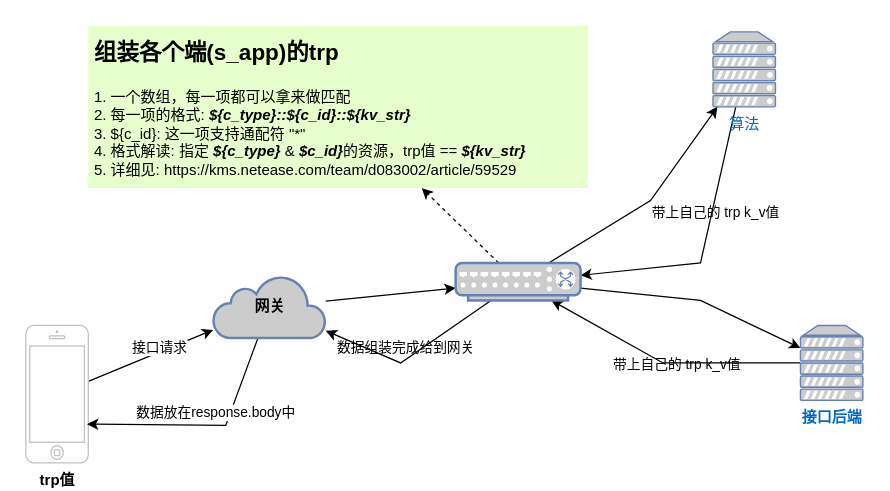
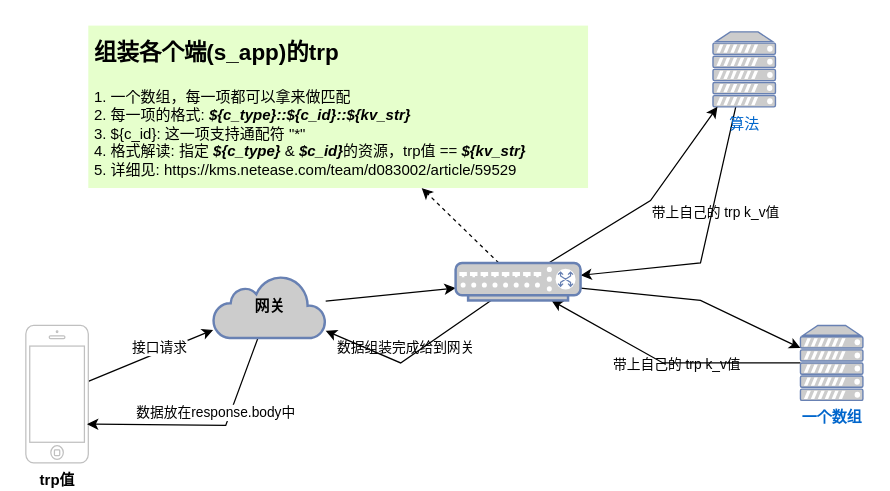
  <mxCell id="0" />
  <mxCell id="1" parent="0" />
  <mxCell id="2" style="rounded=0;orthogonalLoop=1;jettySize=auto;html=1;fontColor=#000000;" edge="1" parent="1" source="4" target="8"><mxGeometry relative="1" as="geometry" /></mxCell>
  <mxCell id="3" value="接口请求" style="edgeLabel;html=1;align=center;verticalAlign=middle;resizable=0;points=[];fontColor=#000000;" vertex="1" connectable="0" parent="2"><mxGeometry x="0.166" y="5" relative="1" as="geometry"><mxPoint y="1" as="offset" /></mxGeometry></mxCell>
  <mxCell id="4" value="&lt;b&gt;trp值&lt;/b&gt;" style="html=1;verticalLabelPosition=bottom;labelBackgroundColor=#ffffff;verticalAlign=top;shadow=0;dashed=0;strokeWidth=1;shape=mxgraph.ios7.misc.iphone;strokeColor=#c0c0c0;" vertex="1" parent="1"><mxGeometry x="20" y="260" width="50" height="110" as="geometry" /></mxCell>
  <mxCell id="5" value="" style="edgeStyle=none;rounded=0;orthogonalLoop=1;jettySize=auto;html=1;fontColor=#000000;" edge="1" parent="1" source="8" target="20"><mxGeometry relative="1" as="geometry" /></mxCell>
  <mxCell id="6" style="edgeStyle=none;rounded=0;orthogonalLoop=1;jettySize=auto;html=1;fontSize=11;fontColor=#000000;entryX=0.98;entryY=0.718;entryDx=0;entryDy=0;entryPerimeter=0;" edge="1" parent="1" source="8" target="4"><mxGeometry relative="1" as="geometry"><mxPoint x="120" y="340" as="targetPoint" /><Array as="points"><mxPoint x="180" y="340" /></Array></mxGeometry></mxCell>
  <mxCell id="7" value="数据放在response.body中" style="edgeLabel;html=1;align=center;verticalAlign=middle;resizable=0;points=[];fontSize=11;fontColor=#000000;" vertex="1" connectable="0" parent="6"><mxGeometry x="0.171" relative="1" as="geometry"><mxPoint x="26" y="-10" as="offset" /></mxGeometry></mxCell>
  <mxCell id="8" value="&lt;font color=&quot;#000000&quot;&gt;&lt;b&gt;网关&lt;/b&gt;&lt;/font&gt;" style="html=1;outlineConnect=0;fillColor=#CCCCCC;strokeColor=#6881B3;gradientColor=none;gradientDirection=north;strokeWidth=2;shape=mxgraph.networks.cloud;fontColor=#ffffff;" vertex="1" parent="1"><mxGeometry x="170" y="220" width="90" height="50" as="geometry" /></mxCell>
  <mxCell id="9" style="edgeStyle=none;rounded=0;orthogonalLoop=1;jettySize=auto;html=1;fontColor=#000000;" edge="1" parent="1" source="11" target="20"><mxGeometry relative="1" as="geometry"><Array as="points"><mxPoint x="560" y="210" /></Array></mxGeometry></mxCell>
  <mxCell id="10" value="带上自己的 trp k_v值" style="edgeLabel;html=1;align=center;verticalAlign=middle;resizable=0;points=[];fontColor=#000000;labelBackgroundColor=none;" vertex="1" connectable="0" parent="9"><mxGeometry x="-0.238" y="1" relative="1" as="geometry"><mxPoint x="1" as="offset" /></mxGeometry></mxCell>
  <mxCell id="11" value="算法" style="fontColor=#0066CC;verticalAlign=top;verticalLabelPosition=bottom;labelPosition=center;align=center;html=1;outlineConnect=0;fillColor=#CCCCCC;strokeColor=#6881B3;gradientColor=none;gradientDirection=north;strokeWidth=2;shape=mxgraph.networks.server;" vertex="1" parent="1"><mxGeometry x="570" y="25" width="50" height="60" as="geometry" /></mxCell>
  <mxCell id="12" style="edgeStyle=none;rounded=0;orthogonalLoop=1;jettySize=auto;html=1;fontColor=#000000;" edge="1" parent="1" source="14" target="20"><mxGeometry relative="1" as="geometry"><mxPoint x="540" y="260" as="targetPoint" /><Array as="points"><mxPoint x="530" y="290" /></Array></mxGeometry></mxCell>
  <mxCell id="13" value="带上自己的 trp k_v值" style="edgeLabel;html=1;align=center;verticalAlign=middle;resizable=0;points=[];fontColor=#000000;labelBackgroundColor=none;" vertex="1" connectable="0" parent="12"><mxGeometry x="-0.118" relative="1" as="geometry"><mxPoint x="-6" as="offset" /></mxGeometry></mxCell>
- <mxCell id="14" value="接口后端" style="fontColor=#0066CC;verticalAlign=top;verticalLabelPosition=bottom;labelPosition=center;align=center;html=1;outlineConnect=0;fillColor=#CCCCCC;strokeColor=#6881B3;gradientColor=none;gradientDirection=north;strokeWidth=2;shape=mxgraph.networks.server;fontStyle=1" vertex="1" parent="1"><mxGeometry x="640" y="260" width="50" height="60" as="geometry" /></mxCell>
+ <mxCell id="14" value="一个数组" style="fontColor=#0066CC;verticalAlign=top;verticalLabelPosition=bottom;labelPosition=center;align=center;html=1;outlineConnect=0;fillColor=#CCCCCC;strokeColor=#6881B3;gradientColor=none;gradientDirection=north;strokeWidth=2;shape=mxgraph.networks.server;fontStyle=1" vertex="1" parent="1"><mxGeometry x="640" y="260" width="50" height="60" as="geometry" /></mxCell>
  <mxCell id="15" style="edgeStyle=none;rounded=0;orthogonalLoop=1;jettySize=auto;html=1;fontColor=#000000;" edge="1" parent="1" source="20" target="11"><mxGeometry relative="1" as="geometry"><Array as="points"><mxPoint x="520" y="160" /></Array></mxGeometry></mxCell>
  <mxCell id="16" style="edgeStyle=none;rounded=0;orthogonalLoop=1;jettySize=auto;html=1;fontColor=#000000;" edge="1" parent="1" source="20" target="14"><mxGeometry relative="1" as="geometry"><Array as="points"><mxPoint x="560" y="240" /></Array></mxGeometry></mxCell>
  <mxCell id="17" style="edgeStyle=none;rounded=0;orthogonalLoop=1;jettySize=auto;html=1;fontColor=#000000;dashed=1;" edge="1" parent="1" source="20" target="21"><mxGeometry relative="1" as="geometry" /></mxCell>
  <mxCell id="18" style="edgeStyle=none;rounded=0;orthogonalLoop=1;jettySize=auto;html=1;fontSize=18;fontColor=#000000;" edge="1" parent="1" source="20" target="8"><mxGeometry relative="1" as="geometry"><mxPoint x="330" y="290" as="targetPoint" /><Array as="points"><mxPoint x="320" y="290" /></Array></mxGeometry></mxCell>
  <mxCell id="19" value="&lt;font style=&quot;font-size: 11px&quot;&gt;数据组装完成给到网关&lt;/font&gt;" style="edgeLabel;html=1;align=center;verticalAlign=middle;resizable=0;points=[];fontSize=18;fontColor=#000000;labelBackgroundColor=none;" vertex="1" connectable="0" parent="18"><mxGeometry x="-0.181" relative="1" as="geometry"><mxPoint x="-17" as="offset" /></mxGeometry></mxCell>
  <mxCell id="20" value="" style="fontColor=#0066CC;verticalAlign=top;verticalLabelPosition=bottom;labelPosition=center;align=center;html=1;outlineConnect=0;fillColor=#CCCCCC;strokeColor=#6881B3;gradientColor=none;gradientDirection=north;strokeWidth=2;shape=mxgraph.networks.switch;" vertex="1" parent="1"><mxGeometry x="364" y="210" width="100" height="30" as="geometry" /></mxCell>
  <mxCell id="21" value="&lt;h1&gt;&lt;font style=&quot;font-size: 18px&quot;&gt;组装各个端(s_app)的trp&lt;/font&gt;&lt;/h1&gt;&lt;p&gt;1. 一个数组，每一项都可以拿来做匹配&lt;br&gt;2. 每一项的格式: &lt;i style=&quot;font-weight: bold&quot;&gt;${c_type}::${c_id}::${kv_str}&lt;/i&gt;&lt;br&gt;3. ${c_id}: 这一项支持通配符 &quot;*&quot;&lt;br&gt;4. 格式解读: 指定 &lt;b&gt;&lt;i&gt;${c_type}&lt;/i&gt;&lt;/b&gt; &amp;amp; &lt;b&gt;&lt;i&gt;$c_id}&lt;/i&gt;&lt;/b&gt;的资源，trp值 == &lt;b style=&quot;font-style: italic&quot;&gt;${kv_str}&lt;/b&gt;&lt;br&gt;5. 详细见:&amp;nbsp;https://kms.netease.com/team/d083002/article/59529&lt;/p&gt;" style="text;html=1;strokeColor=none;fillColor=#E6FFCC;spacing=5;spacingTop=-20;whiteSpace=wrap;overflow=hidden;rounded=0;fontColor=#000000;dashed=1;dashPattern=1 1;" vertex="1" parent="1"><mxGeometry x="70" y="20" width="400" height="130" as="geometry" /></mxCell>
